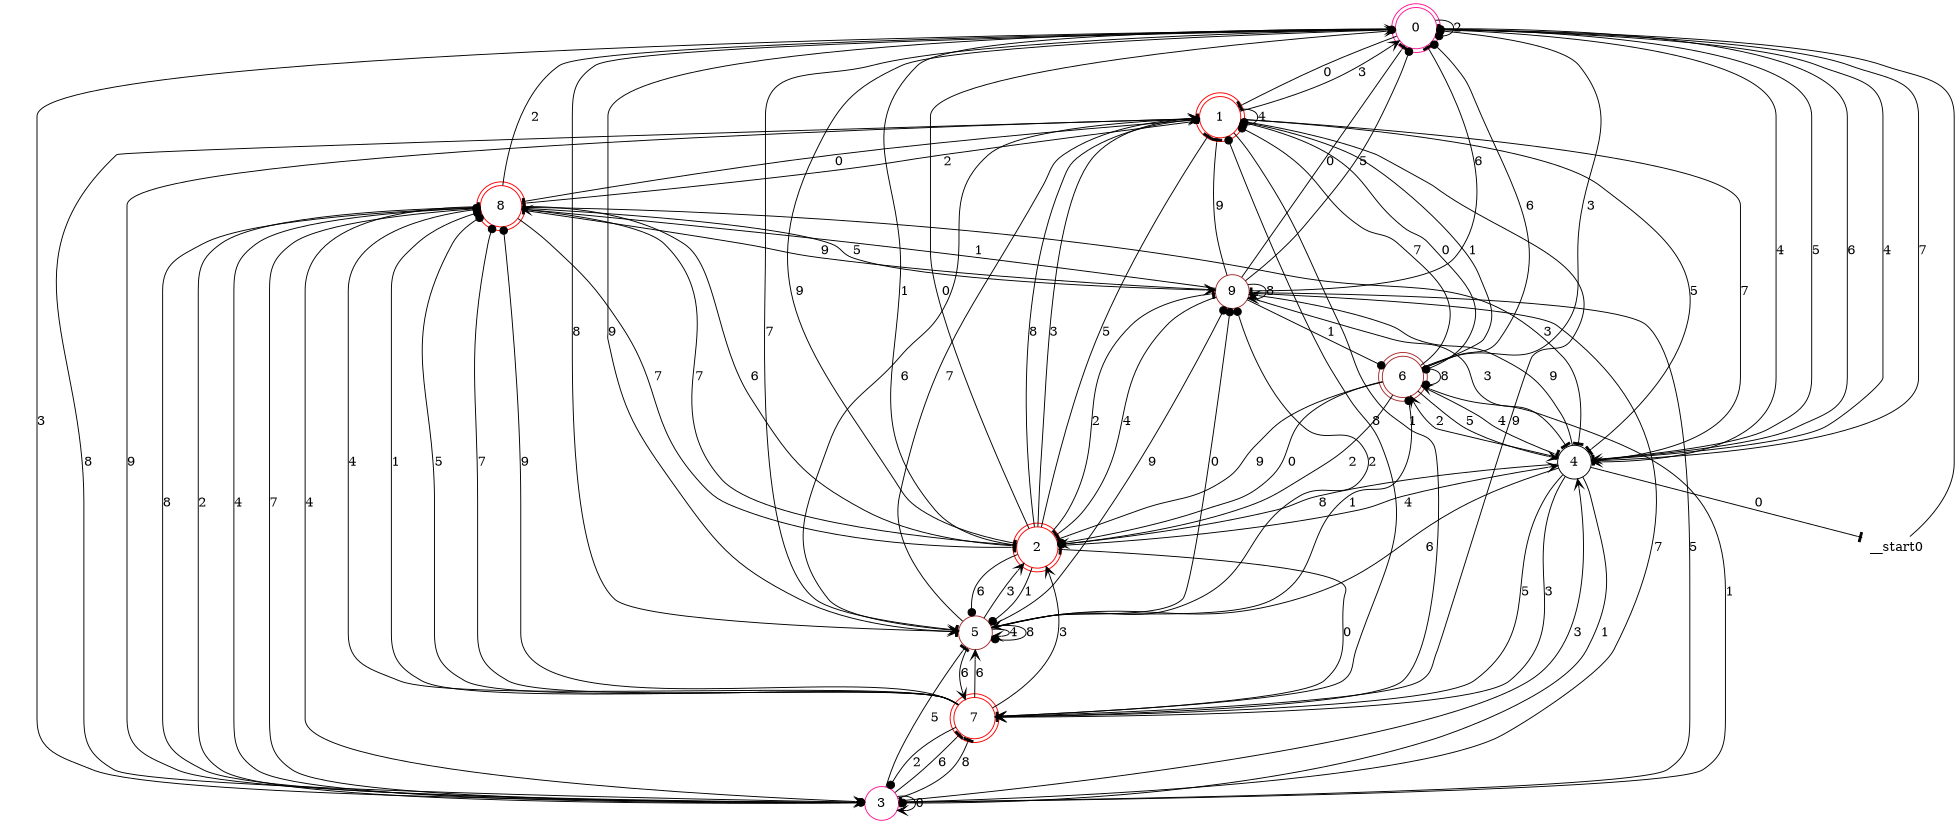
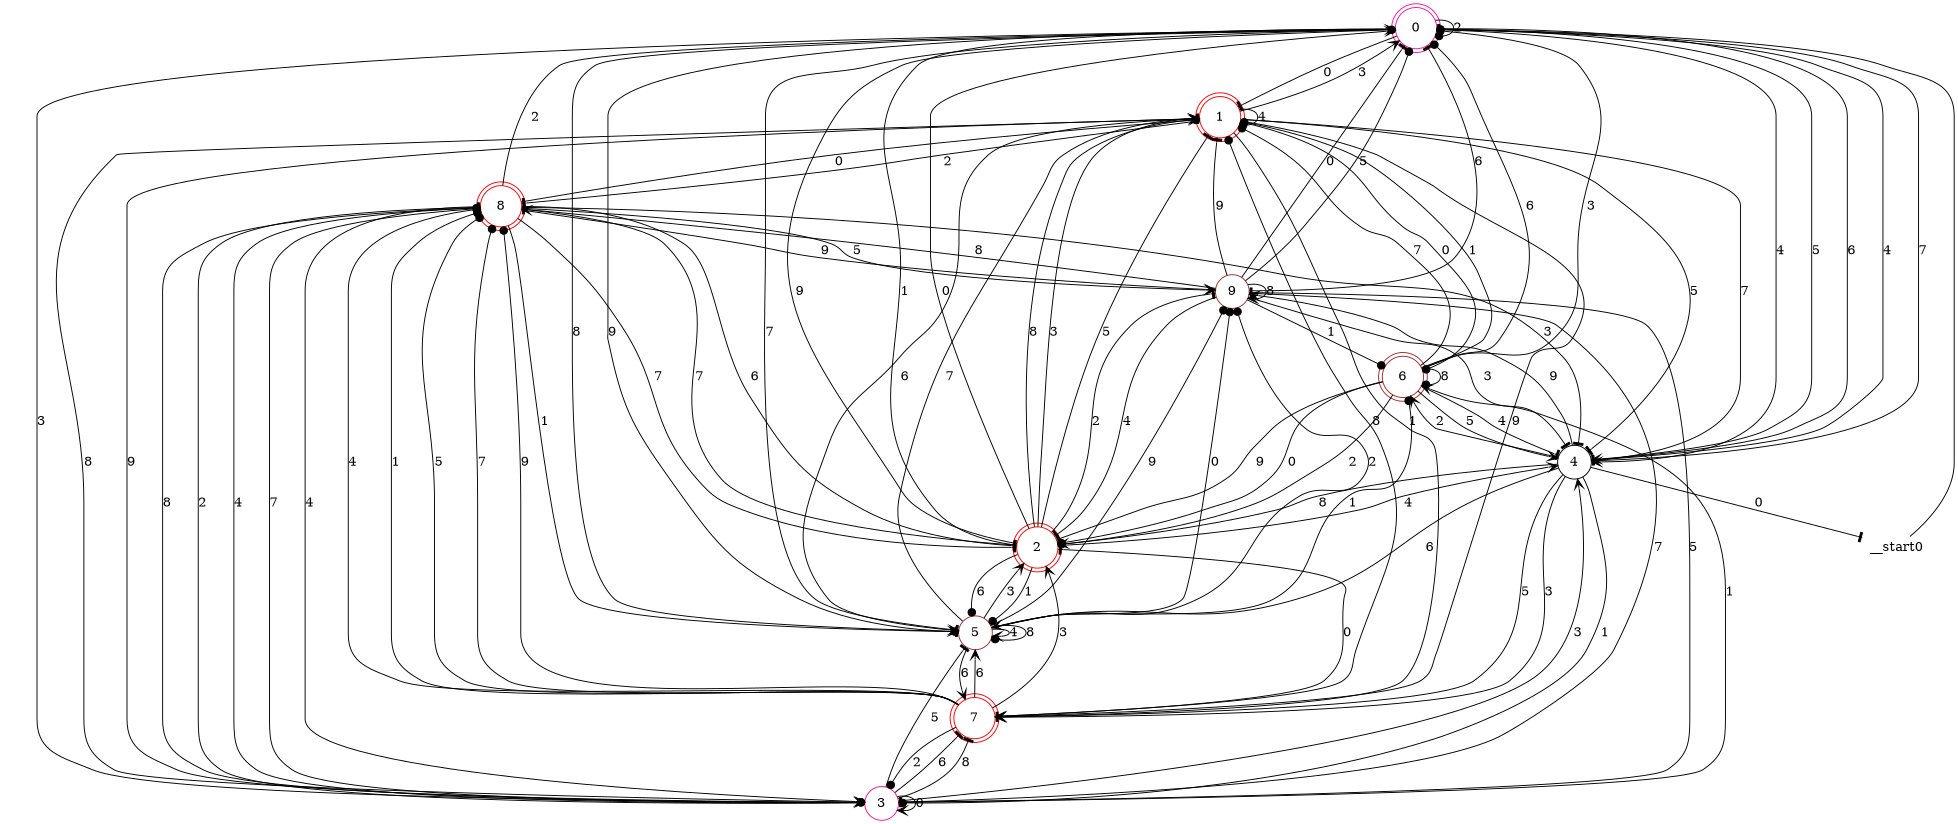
  digraph {
    node [color=red shape=doublecircle]
    edge [arrowhead=dot]
    n1 [color=deeppink label=0]
    n2 [label=1]
    n3 [label=2]
    n4 [color=deeppink label=3 shape=circle]
    n5 [color=black label=4 shape=circle]
    n6 [color=brown label=5 shape=circle]
    n7 [color=brown label=6]
    n8 [label=7]
    n9 [label=8]
    n10 [color=brown label=9 shape=circle]
    __start0 [color=brown height=0 shape=none width=0]
    n1 -> n1 [label=2]
    n1 -> n2 [arrowhead=tee label=0]
    n1 -> n3 [arrowhead=tee label=1]
    n1 -> n4 [arrowhead=vee label=3]
    n1 -> n5 [arrowhead=vee label=4]
    n1 -> n5 [arrowhead=vee label=5]
    n1 -> n5 [arrowhead=tee label=6]
    n1 -> n6 [arrowhead=tee label=7]
    n1 -> n6 [arrowhead=vee label=8]
    n1 -> n6 [arrowhead=tee label=9]
    n2 -> n1 [arrowhead=vee label=3]
    n2 -> n2 [label=4]
    n2 -> n4 [label=8]
    n2 -> n5 [arrowhead=tee label=5]
    n2 -> n5 [arrowhead=tee label=7]
    n2 -> n6 [arrowhead=vee label=6]
    n2 -> n7 [label=0]
    n2 -> n8 [arrowhead=tee label=1]
    n2 -> n8 [arrowhead=vee label=9]
    n2 -> n9 [arrowhead=tee label=2]
    n3 -> n1 [arrowhead=vee label=0]
    n3 -> n1 [label=9]
    n3 -> n2 [arrowhead=vee label=3]
    n3 -> n2 [arrowhead=tee label=5]
    n3 -> n2 [arrowhead=vee label=8]
    n3 -> n5 [arrowhead=vee label=4]
    n3 -> n6 [label=1]
    n3 -> n6 [label=6]
    n3 -> n9 [arrowhead=vee label=7]
    n3 -> n10 [arrowhead=tee label=2]
    n4 -> n2 [arrowhead=tee label=9]
    n4 -> n4 [arrowhead=vee label=0]
    n4 -> n5 [arrowhead=vee label=3]
    n4 -> n6 [arrowhead=tee label=5]
    n4 -> n7 [arrowhead=vee label=1]
    n4 -> n8 [arrowhead=tee label=6]
    n4 -> n8 [arrowhead=tee label=8]
    n4 -> n9 [arrowhead=tee label=2]
    n4 -> n9 [label=4]
    n4 -> n9 [label=7]
    n4 -> n10 [arrowhead=tee label=5]
    n5 -> n1 [arrowhead=tee label=4]
    n5 -> n1 [arrowhead=tee label=7]
    n5 -> n3 [arrowhead=vee label=8]
    n5 -> n4 [label=1]
    n5 -> n6 [arrowhead=vee label=6]
    n5 -> n7 [arrowhead=vee label=2]
    n5 -> n8 [arrowhead=vee label=3]
    n5 -> n8 [arrowhead=vee label=5]
    n5 -> n10 [arrowhead=vee label=9]
    n5 -> __start0 [arrowhead=tee label=0]
    n6 -> n2 [arrowhead=vee label=7]
    n6 -> n3 [arrowhead=vee label=3]
    n6 -> n6 [arrowhead=vee label=4]
    n6 -> n6 [label=8]
    n6 -> n7 [label=1]
    n6 -> n8 [arrowhead=vee label=6]
    n6 -> n10 [label=0]
    n6 -> n10 [label=2]
    n6 -> n10 [label=9]
    n7 -> n1 [label=3]
    n7 -> n1 [label=6]
    n7 -> n2 [label=1]
    n7 -> n2 [label=7]
    n7 -> n3 [label=0]
    n7 -> n3 [label=2]
    n7 -> n3 [arrowhead=tee label=9]
    n7 -> n5 [arrowhead=tee label=4]
    n7 -> n5 [arrowhead=vee label=5]
    n7 -> n7 [label=8]
    n8 -> n2 [label=8]
    n8 -> n3 [arrowhead=tee label=0]
    n8 -> n3 [arrowhead=vee label=3]
    n8 -> n4 [label=2]
    n8 -> n6 [arrowhead=vee label=6]
    n8 -> n9 [label=1]
    n8 -> n9 [label=4]
    n8 -> n9 [label=5]
    n8 -> n9 [label=7]
    n8 -> n9 [label=9]
    n9 -> n1 [arrowhead=vee label=2]
    n9 -> n2 [label=0]
    n9 -> n3 [arrowhead=tee label=6]
    n9 -> n3 [arrowhead=tee label=7]
    n9 -> n4 [arrowhead=vee label=4]
    n9 -> n4 [label=8]
    n9 -> n5 [arrowhead=tee label=3]
+   n9 -> n6 [label=1]
    n9 -> n10 [arrowhead=vee label=5]
    n9 -> n10 [arrowhead=vee label=9]
    n10 -> n1 [arrowhead=tee label=0]
    n10 -> n1 [label=5]
    n10 -> n1 [arrowhead=tee label=6]
    n10 -> n2 [arrowhead=tee label=9]
    n10 -> n3 [arrowhead=tee label=4]
    n10 -> n4 [arrowhead=tee label=7]
    n10 -> n5 [arrowhead=tee label=3]
    n10 -> n7 [label=1]
-   n10 -> n9 [arrowhead=tee label=1]
+   n10 -> n9 [arrowhead=tee label=8]
    n10 -> n10 [arrowhead=vee label=8]
    __start0 -> n1
  }
